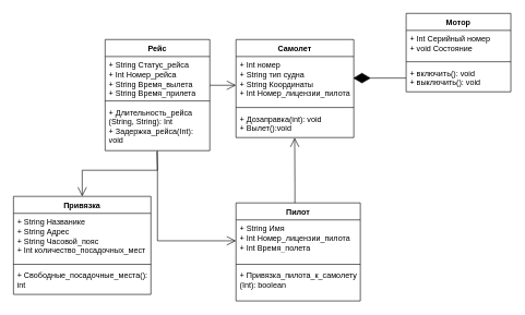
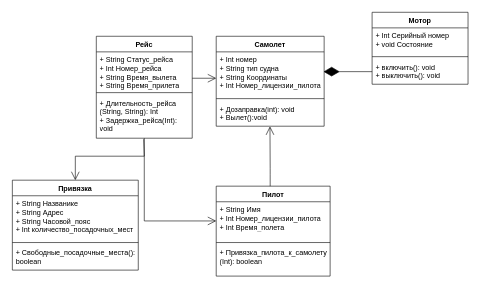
  <mxCell id="0" />
  <mxCell id="1" parent="0" />
  <mxCell id="2" value="Рейс" style="swimlane;fontStyle=1;align=center;verticalAlign=top;childLayout=stackLayout;horizontal=1;startSize=26;horizontalStack=0;resizeParent=1;resizeParentMax=0;resizeLast=0;collapsible=1;marginBottom=0;whiteSpace=wrap;html=1;" vertex="1" parent="1"><mxGeometry x="160" y="60" width="160" height="170" as="geometry" /></mxCell>
  <mxCell id="3" value="&lt;div&gt;+ String Статус_рейса&lt;/div&gt;&lt;div&gt;+ Int Номер_рейса&lt;/div&gt;&lt;div&gt;+ String Время_вылета&lt;/div&gt;&lt;div&gt;+ String Время_прилета&lt;/div&gt;&lt;div&gt;&lt;br&gt;&lt;/div&gt;" style="text;strokeColor=none;fillColor=none;align=left;verticalAlign=top;spacingLeft=4;spacingRight=4;overflow=hidden;rotatable=0;points=[[0,0.5],[1,0.5]];portConstraint=eastwest;whiteSpace=wrap;html=1;" vertex="1" parent="2"><mxGeometry y="26" width="160" height="64" as="geometry" /></mxCell>
  <mxCell id="4" value="" style="line;strokeWidth=1;fillColor=none;align=left;verticalAlign=middle;spacingTop=-1;spacingLeft=3;spacingRight=3;rotatable=0;labelPosition=right;points=[];portConstraint=eastwest;strokeColor=inherit;" vertex="1" parent="2"><mxGeometry y="90" width="160" height="8" as="geometry" /></mxCell>
  <mxCell id="5" value="&lt;div&gt;+ Длительность_рейса (String, String): Int&lt;/div&gt;&lt;div&gt;+ Задержка_рейса(Int): void&lt;/div&gt;" style="text;strokeColor=none;fillColor=none;align=left;verticalAlign=top;spacingLeft=4;spacingRight=4;overflow=hidden;rotatable=0;points=[[0,0.5],[1,0.5]];portConstraint=eastwest;whiteSpace=wrap;html=1;" vertex="1" parent="2"><mxGeometry y="98" width="160" height="72" as="geometry" /></mxCell>
  <mxCell id="6" value="Самолет" style="swimlane;fontStyle=1;align=center;verticalAlign=top;childLayout=stackLayout;horizontal=1;startSize=26;horizontalStack=0;resizeParent=1;resizeParentMax=0;resizeLast=0;collapsible=1;marginBottom=0;whiteSpace=wrap;html=1;" vertex="1" parent="1"><mxGeometry x="360" y="60" width="180" height="150" as="geometry"><mxRectangle x="440" y="80" width="90" height="30" as="alternateBounds" /></mxGeometry></mxCell>
  <mxCell id="7" value="&lt;div&gt;+ Int номер&lt;/div&gt;&lt;div&gt;+ String тип судна&lt;/div&gt;&lt;div&gt;+ String Координаты&lt;/div&gt;&lt;div&gt;+ Int Номер_лицензии_пилота&lt;/div&gt;" style="text;strokeColor=none;fillColor=none;align=left;verticalAlign=top;spacingLeft=4;spacingRight=4;overflow=hidden;rotatable=0;points=[[0,0.5],[1,0.5]];portConstraint=eastwest;whiteSpace=wrap;html=1;" vertex="1" parent="6"><mxGeometry y="26" width="180" height="74" as="geometry" /></mxCell>
  <mxCell id="8" value="" style="line;strokeWidth=1;fillColor=none;align=left;verticalAlign=middle;spacingTop=-1;spacingLeft=3;spacingRight=3;rotatable=0;labelPosition=right;points=[];portConstraint=eastwest;strokeColor=inherit;" vertex="1" parent="6"><mxGeometry y="100" width="180" height="8" as="geometry" /></mxCell>
  <mxCell id="9" value="&lt;div&gt;+ Дозаправка(int): void&lt;/div&gt;&lt;div&gt;+ Вылет():void&lt;/div&gt;" style="text;strokeColor=none;fillColor=none;align=left;verticalAlign=top;spacingLeft=4;spacingRight=4;overflow=hidden;rotatable=0;points=[[0,0.5],[1,0.5]];portConstraint=eastwest;whiteSpace=wrap;html=1;" vertex="1" parent="6"><mxGeometry y="108" width="180" height="42" as="geometry" /></mxCell>
  <mxCell id="10" value="Пилот" style="swimlane;fontStyle=1;align=center;verticalAlign=top;childLayout=stackLayout;horizontal=1;startSize=26;horizontalStack=0;resizeParent=1;resizeParentMax=0;resizeLast=0;collapsible=1;marginBottom=0;whiteSpace=wrap;html=1;" vertex="1" parent="1"><mxGeometry x="360" y="310" width="190" height="150" as="geometry" /></mxCell>
  <mxCell id="11" value="&lt;div&gt;+ String Имя&lt;/div&gt;&lt;div&gt;&lt;div&gt;+ Int Номер_лицензии_пилота&lt;/div&gt;&lt;/div&gt;&lt;div&gt;+ Int Время_полета&lt;/div&gt;" style="text;strokeColor=none;fillColor=none;align=left;verticalAlign=top;spacingLeft=4;spacingRight=4;overflow=hidden;rotatable=0;points=[[0,0.5],[1,0.5]];portConstraint=eastwest;whiteSpace=wrap;html=1;" vertex="1" parent="10"><mxGeometry y="26" width="190" height="64" as="geometry" /></mxCell>
  <mxCell id="12" value="" style="line;strokeWidth=1;fillColor=none;align=left;verticalAlign=middle;spacingTop=-1;spacingLeft=3;spacingRight=3;rotatable=0;labelPosition=right;points=[];portConstraint=eastwest;strokeColor=inherit;" vertex="1" parent="10"><mxGeometry y="90" width="190" height="8" as="geometry" /></mxCell>
  <mxCell id="13" value="+ Привязка_пилота_к_самолету (Int): boolean" style="text;strokeColor=none;fillColor=none;align=left;verticalAlign=top;spacingLeft=4;spacingRight=4;overflow=hidden;rotatable=0;points=[[0,0.5],[1,0.5]];portConstraint=eastwest;whiteSpace=wrap;html=1;" vertex="1" parent="10"><mxGeometry y="98" width="190" height="52" as="geometry" /></mxCell>
  <mxCell id="14" value="" style="endArrow=open;endFill=1;endSize=12;html=1;rounded=0;entryX=0.498;entryY=1.008;entryDx=0;entryDy=0;entryPerimeter=0;" edge="1" parent="1" target="9"><mxGeometry width="160" relative="1" as="geometry"><mxPoint x="450" y="310" as="sourcePoint" /><mxPoint x="440" y="230" as="targetPoint" /><Array as="points"><mxPoint x="450" y="290" /><mxPoint x="450" y="280" /></Array></mxGeometry></mxCell>
  <mxCell id="15" value="" style="endArrow=open;endFill=1;endSize=12;html=1;rounded=0;entryX=0;entryY=0.5;entryDx=0;entryDy=0;exitX=0.5;exitY=1;exitDx=0;exitDy=0;" edge="1" parent="1" source="2" target="11"><mxGeometry width="160" relative="1" as="geometry"><mxPoint x="290" y="280" as="sourcePoint" /><mxPoint x="450" y="280" as="targetPoint" /><Array as="points"><mxPoint x="240" y="368" /></Array></mxGeometry></mxCell>
  <mxCell id="16" value="Привязка" style="swimlane;fontStyle=1;align=center;verticalAlign=top;childLayout=stackLayout;horizontal=1;startSize=26;horizontalStack=0;resizeParent=1;resizeParentMax=0;resizeLast=0;collapsible=1;marginBottom=0;whiteSpace=wrap;html=1;" vertex="1" parent="1"><mxGeometry x="20" y="300" width="210" height="150" as="geometry" /></mxCell>
  <mxCell id="17" value="&lt;div&gt;+ String Названике&lt;/div&gt;&lt;div&gt;+ String Адрес&lt;/div&gt;&lt;div&gt;+ String Часовой_пояс&lt;/div&gt;&lt;div&gt;+ Int количество_посадочных_мест&lt;/div&gt;" style="text;strokeColor=none;fillColor=none;align=left;verticalAlign=top;spacingLeft=4;spacingRight=4;overflow=hidden;rotatable=0;points=[[0,0.5],[1,0.5]];portConstraint=eastwest;whiteSpace=wrap;html=1;" vertex="1" parent="16"><mxGeometry y="26" width="210" height="74" as="geometry" /></mxCell>
  <mxCell id="18" value="" style="line;strokeWidth=1;fillColor=none;align=left;verticalAlign=middle;spacingTop=-1;spacingLeft=3;spacingRight=3;rotatable=0;labelPosition=right;points=[];portConstraint=eastwest;strokeColor=inherit;" vertex="1" parent="16"><mxGeometry y="100" width="210" height="8" as="geometry" /></mxCell>
- <mxCell id="19" value="+ Свободные_посадочные_места(): int" style="text;strokeColor=none;fillColor=none;align=left;verticalAlign=top;spacingLeft=4;spacingRight=4;overflow=hidden;rotatable=0;points=[[0,0.5],[1,0.5]];portConstraint=eastwest;whiteSpace=wrap;html=1;" vertex="1" parent="16"><mxGeometry y="108" width="210" height="42" as="geometry" /></mxCell>
+ <mxCell id="19" value="+ Свободные_посадочные_места(): boolean" style="text;strokeColor=none;fillColor=none;align=left;verticalAlign=top;spacingLeft=4;spacingRight=4;overflow=hidden;rotatable=0;points=[[0,0.5],[1,0.5]];portConstraint=eastwest;whiteSpace=wrap;html=1;" vertex="1" parent="16"><mxGeometry y="108" width="210" height="42" as="geometry" /></mxCell>
  <mxCell id="20" value="" style="endArrow=open;endFill=1;endSize=12;html=1;rounded=0;exitX=0.494;exitY=1.023;exitDx=0;exitDy=0;exitPerimeter=0;entryX=0.5;entryY=0;entryDx=0;entryDy=0;" edge="1" parent="1" source="5" target="16"><mxGeometry width="160" relative="1" as="geometry"><mxPoint x="290" y="280" as="sourcePoint" /><mxPoint x="450" y="280" as="targetPoint" /><Array as="points"><mxPoint x="240" y="260" /><mxPoint x="125" y="260" /></Array></mxGeometry></mxCell>
  <mxCell id="21" value="Мотор" style="swimlane;fontStyle=1;align=center;verticalAlign=top;childLayout=stackLayout;horizontal=1;startSize=26;horizontalStack=0;resizeParent=1;resizeParentMax=0;resizeLast=0;collapsible=1;marginBottom=0;whiteSpace=wrap;html=1;" vertex="1" parent="1"><mxGeometry x="620" y="20" width="160" height="120" as="geometry" /></mxCell>
  <mxCell id="22" value="&lt;div&gt;+ Int Серийный номер&lt;/div&gt;&lt;div&gt;+ void Состояние&lt;/div&gt;&lt;div&gt;&lt;br&gt;&lt;/div&gt;" style="text;strokeColor=none;fillColor=none;align=left;verticalAlign=top;spacingLeft=4;spacingRight=4;overflow=hidden;rotatable=0;points=[[0,0.5],[1,0.5]];portConstraint=eastwest;whiteSpace=wrap;html=1;" vertex="1" parent="21"><mxGeometry y="26" width="160" height="44" as="geometry" /></mxCell>
  <mxCell id="23" value="" style="line;strokeWidth=1;fillColor=none;align=left;verticalAlign=middle;spacingTop=-1;spacingLeft=3;spacingRight=3;rotatable=0;labelPosition=right;points=[];portConstraint=eastwest;strokeColor=inherit;" vertex="1" parent="21"><mxGeometry y="70" width="160" height="8" as="geometry" /></mxCell>
  <mxCell id="24" value="&lt;div&gt;+ включить(): void&lt;/div&gt;&lt;div&gt;+ выключить(): void&lt;/div&gt;" style="text;strokeColor=none;fillColor=none;align=left;verticalAlign=top;spacingLeft=4;spacingRight=4;overflow=hidden;rotatable=0;points=[[0,0.5],[1,0.5]];portConstraint=eastwest;whiteSpace=wrap;html=1;" vertex="1" parent="21"><mxGeometry y="78" width="160" height="42" as="geometry" /></mxCell>
  <mxCell id="25" value="" style="endArrow=diamondThin;endFill=1;endSize=24;html=1;rounded=0;exitX=0;exitY=0.5;exitDx=0;exitDy=0;" edge="1" parent="1" source="24"><mxGeometry width="160" relative="1" as="geometry"><mxPoint x="600" y="160" as="sourcePoint" /><mxPoint x="539" y="119" as="targetPoint" /></mxGeometry></mxCell>
  <mxCell id="26" value="" style="endArrow=open;endFill=1;endSize=12;html=1;rounded=0;" edge="1" parent="1"><mxGeometry width="160" relative="1" as="geometry"><mxPoint x="320" y="130" as="sourcePoint" /><mxPoint x="360" y="130" as="targetPoint" /><Array as="points"><mxPoint x="360" y="130" /></Array></mxGeometry></mxCell>
